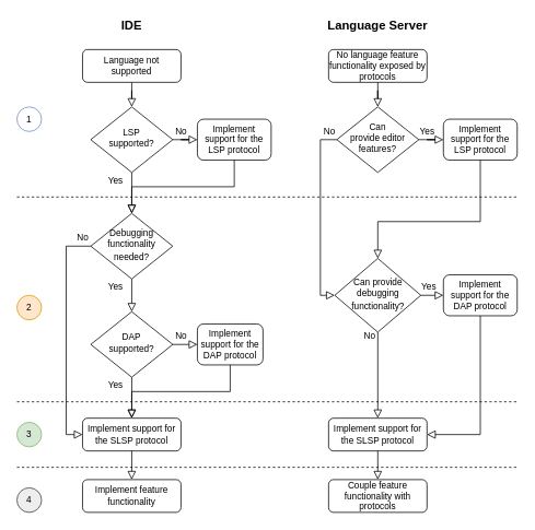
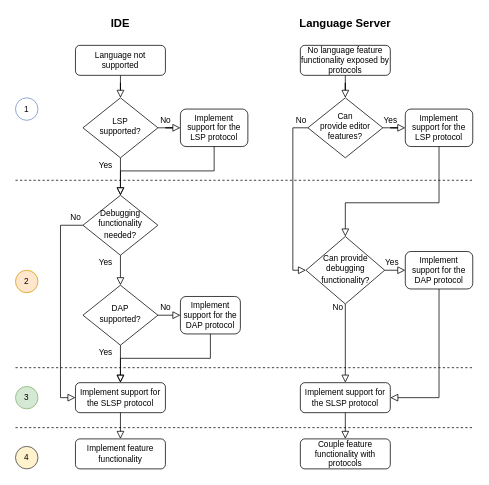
  <mxCell id="0" />
  <mxCell id="1" parent="0" />
  <mxCell id="2" value="" style="rounded=0;html=1;jettySize=auto;orthogonalLoop=1;fontSize=11;endArrow=block;endFill=0;endSize=8;strokeWidth=1;shadow=0;labelBackgroundColor=none;edgeStyle=orthogonalEdgeStyle;" parent="1" source="3" target="6" edge="1"><mxGeometry relative="1" as="geometry" /></mxCell>
  <mxCell id="3" value="&lt;font style=&quot;font-size: 11px&quot;&gt;Language not supported&lt;/font&gt;" style="rounded=1;whiteSpace=wrap;html=1;fontSize=11;glass=0;strokeWidth=1;shadow=0;" parent="1" vertex="1"><mxGeometry x="100" y="60" width="120" height="40" as="geometry" /></mxCell>
  <mxCell id="4" value="Yes" style="rounded=0;html=1;jettySize=auto;orthogonalLoop=1;fontSize=11;endArrow=block;endFill=0;endSize=8;strokeWidth=1;shadow=0;labelBackgroundColor=none;edgeStyle=orthogonalEdgeStyle;exitX=0.5;exitY=1;exitDx=0;exitDy=0;entryX=0.5;entryY=0;entryDx=0;entryDy=0;" parent="1" source="6" target="9" edge="1"><mxGeometry x="-0.6" y="-20" relative="1" as="geometry"><mxPoint as="offset" /><mxPoint x="159" y="210" as="sourcePoint" /><mxPoint x="159" y="260" as="targetPoint" /></mxGeometry></mxCell>
  <mxCell id="5" value="No" style="edgeStyle=orthogonalEdgeStyle;rounded=0;html=1;jettySize=auto;orthogonalLoop=1;fontSize=11;endArrow=block;endFill=0;endSize=8;strokeWidth=1;shadow=0;labelBackgroundColor=none;" parent="1" source="6" target="7" edge="1"><mxGeometry x="0.202" y="10" relative="1" as="geometry"><mxPoint as="offset" /></mxGeometry></mxCell>
  <mxCell id="6" value="&lt;font style=&quot;font-size: 11px&quot;&gt;LSP &lt;br&gt;supported?&lt;/font&gt;" style="rhombus;whiteSpace=wrap;html=1;shadow=0;fontFamily=Helvetica;fontSize=11;align=center;strokeWidth=1;spacing=6;spacingTop=-4;" parent="1" vertex="1"><mxGeometry x="110" y="130" width="100" height="80" as="geometry" /></mxCell>
  <mxCell id="7" value="&lt;font style=&quot;font-size: 11px&quot;&gt;Implement support for the LSP protocol&lt;/font&gt;" style="rounded=1;whiteSpace=wrap;html=1;fontSize=11;glass=0;strokeWidth=1;shadow=0;" parent="1" vertex="1"><mxGeometry x="240" y="145" width="90" height="50" as="geometry" /></mxCell>
  <mxCell id="8" value="Yes" style="edgeStyle=orthogonalEdgeStyle;rounded=0;html=1;jettySize=auto;orthogonalLoop=1;fontSize=11;endArrow=block;endFill=0;endSize=8;strokeWidth=1;shadow=0;labelBackgroundColor=none;entryX=0.5;entryY=0;entryDx=0;entryDy=0;exitX=0.5;exitY=1;exitDx=0;exitDy=0;" parent="1" source="9" target="11" edge="1"><mxGeometry x="-0.5" y="-20" relative="1" as="geometry"><mxPoint as="offset" /><mxPoint x="290" y="340" as="targetPoint" /></mxGeometry></mxCell>
  <mxCell id="9" value="&lt;font style=&quot;font-size: 11px&quot;&gt;Debugging&lt;br&gt;functionality&lt;br&gt;needed?&lt;/font&gt;" style="rhombus;whiteSpace=wrap;html=1;shadow=0;fontFamily=Helvetica;fontSize=12;align=center;strokeWidth=1;spacing=6;spacingTop=-4;" parent="1" vertex="1"><mxGeometry x="110" y="260" width="100" height="80" as="geometry" /></mxCell>
  <mxCell id="10" value="Implement support for the SLSP protocol" style="rounded=1;whiteSpace=wrap;html=1;fontSize=11;glass=0;strokeWidth=1;shadow=0;" parent="1" vertex="1"><mxGeometry x="100" y="510" width="120" height="40" as="geometry" /></mxCell>
  <mxCell id="11" value="&lt;font style=&quot;font-size: 11px&quot;&gt;DAP &lt;br&gt;supported?&lt;/font&gt;" style="rhombus;whiteSpace=wrap;html=1;shadow=0;fontFamily=Helvetica;fontSize=11;align=center;strokeWidth=1;spacing=6;spacingTop=-4;" parent="1" vertex="1"><mxGeometry x="110" y="380" width="100" height="80" as="geometry" /></mxCell>
  <mxCell id="12" value="Implement support for the DAP protocol" style="rounded=1;whiteSpace=wrap;html=1;fontSize=11;glass=0;strokeWidth=1;shadow=0;" parent="1" vertex="1"><mxGeometry x="240" y="395" width="80" height="50" as="geometry" /></mxCell>
  <mxCell id="13" value="" style="rounded=0;html=1;jettySize=auto;orthogonalLoop=1;fontSize=11;endArrow=block;endFill=0;endSize=8;strokeWidth=1;shadow=0;labelBackgroundColor=none;edgeStyle=orthogonalEdgeStyle;exitX=0.5;exitY=1;exitDx=0;exitDy=0;entryX=0.5;entryY=0;entryDx=0;entryDy=0;" parent="1" source="7" target="9" edge="1"><mxGeometry x="-0.074" y="15" relative="1" as="geometry"><mxPoint as="offset" /><mxPoint x="170" y="220" as="sourcePoint" /><mxPoint x="170" y="310" as="targetPoint" /></mxGeometry></mxCell>
  <mxCell id="14" value="No" style="edgeStyle=orthogonalEdgeStyle;rounded=0;html=1;jettySize=auto;orthogonalLoop=1;fontSize=11;endArrow=block;endFill=0;endSize=8;strokeWidth=1;shadow=0;labelBackgroundColor=none;exitX=1;exitY=0.5;exitDx=0;exitDy=0;entryX=0;entryY=0.5;entryDx=0;entryDy=0;" parent="1" source="11" target="12" edge="1"><mxGeometry x="-0.333" y="10" relative="1" as="geometry"><mxPoint as="offset" /><mxPoint x="220" y="180" as="sourcePoint" /><mxPoint x="270" y="180" as="targetPoint" /></mxGeometry></mxCell>
  <mxCell id="15" value="Yes" style="edgeStyle=orthogonalEdgeStyle;rounded=0;html=1;jettySize=auto;orthogonalLoop=1;fontSize=11;endArrow=block;endFill=0;endSize=8;strokeWidth=1;shadow=0;labelBackgroundColor=none;entryX=0.5;entryY=0;entryDx=0;entryDy=0;exitX=0.5;exitY=1;exitDx=0;exitDy=0;" parent="1" source="11" target="10" edge="1"><mxGeometry x="-0.6" y="-20" relative="1" as="geometry"><mxPoint as="offset" /><mxPoint x="170" y="390" as="sourcePoint" /><mxPoint x="170" y="450" as="targetPoint" /></mxGeometry></mxCell>
  <mxCell id="16" value="" style="rounded=0;html=1;jettySize=auto;orthogonalLoop=1;fontSize=11;endArrow=block;endFill=0;endSize=8;strokeWidth=1;shadow=0;labelBackgroundColor=none;edgeStyle=orthogonalEdgeStyle;exitX=0.5;exitY=1;exitDx=0;exitDy=0;entryX=0.5;entryY=0;entryDx=0;entryDy=0;" parent="1" source="12" target="10" edge="1"><mxGeometry x="-0.074" y="15" relative="1" as="geometry"><mxPoint as="offset" /><mxPoint x="330" y="200" as="sourcePoint" /><mxPoint x="170" y="310" as="targetPoint" /></mxGeometry></mxCell>
  <mxCell id="17" value="No" style="edgeStyle=orthogonalEdgeStyle;rounded=0;html=1;jettySize=auto;orthogonalLoop=1;fontSize=11;endArrow=block;endFill=0;endSize=8;strokeWidth=1;shadow=0;labelBackgroundColor=none;exitX=0;exitY=0.5;exitDx=0;exitDy=0;entryX=0;entryY=0.5;entryDx=0;entryDy=0;" parent="1" source="9" target="10" edge="1"><mxGeometry x="-0.929" y="-10" relative="1" as="geometry"><mxPoint as="offset" /><mxPoint x="220" y="460" as="sourcePoint" /><mxPoint x="270" y="460" as="targetPoint" /><Array as="points"><mxPoint x="80" y="300" /><mxPoint x="80" y="530" /></Array></mxGeometry></mxCell>
  <mxCell id="18" value="Implement feature functionality" style="rounded=1;whiteSpace=wrap;html=1;fontSize=11;glass=0;strokeWidth=1;shadow=0;" parent="1" vertex="1"><mxGeometry x="100" y="585" width="120" height="40" as="geometry" /></mxCell>
  <mxCell id="19" value="" style="rounded=0;html=1;jettySize=auto;orthogonalLoop=1;fontSize=11;endArrow=block;endFill=0;endSize=8;strokeWidth=1;shadow=0;labelBackgroundColor=none;edgeStyle=orthogonalEdgeStyle;exitX=0.5;exitY=1;exitDx=0;exitDy=0;entryX=0.5;entryY=0;entryDx=0;entryDy=0;" parent="1" source="10" target="18" edge="1"><mxGeometry relative="1" as="geometry"><mxPoint x="170" y="100" as="sourcePoint" /><mxPoint x="170" y="140" as="targetPoint" /></mxGeometry></mxCell>
  <mxCell id="20" value="" style="endArrow=none;dashed=1;html=1;fontSize=11;" parent="1" edge="1"><mxGeometry width="50" height="50" relative="1" as="geometry"><mxPoint x="20" y="240" as="sourcePoint" /><mxPoint x="630" y="240" as="targetPoint" /></mxGeometry></mxCell>
  <mxCell id="21" value="" style="endArrow=none;dashed=1;html=1;fontSize=11;" parent="1" edge="1"><mxGeometry width="50" height="50" relative="1" as="geometry"><mxPoint x="20" y="490" as="sourcePoint" /><mxPoint x="630" y="490" as="targetPoint" /></mxGeometry></mxCell>
  <mxCell id="22" value="" style="endArrow=none;dashed=1;html=1;fontSize=11;" parent="1" edge="1"><mxGeometry width="50" height="50" relative="1" as="geometry"><mxPoint x="20" y="570" as="sourcePoint" /><mxPoint x="630" y="570" as="targetPoint" /></mxGeometry></mxCell>
  <mxCell id="23" value="1" style="ellipse;whiteSpace=wrap;html=1;aspect=fixed;fontSize=11;labelBackgroundColor=none;labelBorderColor=none;fillColor=#ffffff;strokeColor=#6c8ebf;" parent="1" vertex="1"><mxGeometry x="20" y="130" width="30" height="30" as="geometry" /></mxCell>
  <mxCell id="24" value="2" style="ellipse;whiteSpace=wrap;html=1;aspect=fixed;fontSize=11;fillColor=#ffe6cc;strokeColor=#d79b00;" parent="1" vertex="1"><mxGeometry x="20" y="360" width="30" height="30" as="geometry" /></mxCell>
  <mxCell id="25" value="3" style="ellipse;whiteSpace=wrap;html=1;aspect=fixed;fontSize=11;fillColor=#d5e8d4;strokeColor=#82b366;" parent="1" vertex="1"><mxGeometry x="20" y="515" width="30" height="30" as="geometry" /></mxCell>
- <mxCell id="26" value="4" style="ellipse;whiteSpace=wrap;html=1;aspect=fixed;fontSize=11;fillColor=#eeeeee;strokeColor=#36393d;" parent="1" vertex="1"><mxGeometry x="20" y="595" width="30" height="30" as="geometry" /></mxCell>
+ <mxCell id="26" value="4" style="ellipse;whiteSpace=wrap;html=1;aspect=fixed;fontSize=11;fillColor=#fff2cc;strokeColor=#36393d;" parent="1" vertex="1"><mxGeometry x="20" y="595" width="30" height="30" as="geometry" /></mxCell>
  <mxCell id="27" value="&lt;b&gt;&lt;font style=&quot;font-size: 15px&quot;&gt;IDE&lt;/font&gt;&lt;/b&gt;" style="text;html=1;strokeColor=none;fillColor=none;align=center;verticalAlign=middle;whiteSpace=wrap;rounded=0;" parent="1" vertex="1"><mxGeometry x="140" y="20" width="40" height="20" as="geometry" /></mxCell>
  <mxCell id="28" value="" style="rounded=0;html=1;jettySize=auto;orthogonalLoop=1;fontSize=11;endArrow=block;endFill=0;endSize=8;strokeWidth=1;shadow=0;labelBackgroundColor=none;edgeStyle=orthogonalEdgeStyle;" parent="1" source="29" target="32" edge="1"><mxGeometry relative="1" as="geometry" /></mxCell>
  <mxCell id="29" value="No language feature functionality exposed by protocols" style="rounded=1;whiteSpace=wrap;html=1;fontSize=11;glass=0;strokeWidth=1;shadow=0;" parent="1" vertex="1"><mxGeometry x="400" y="60" width="120" height="40" as="geometry" /></mxCell>
  <mxCell id="30" value="No" style="rounded=0;html=1;jettySize=auto;orthogonalLoop=1;fontSize=11;endArrow=block;endFill=0;endSize=8;strokeWidth=1;shadow=0;labelBackgroundColor=none;edgeStyle=orthogonalEdgeStyle;exitX=0;exitY=0.5;exitDx=0;exitDy=0;entryX=0;entryY=0.5;entryDx=0;entryDy=0;" parent="1" source="32" target="35" edge="1"><mxGeometry x="-0.918" y="-10" relative="1" as="geometry"><mxPoint as="offset" /><mxPoint x="459" y="210" as="sourcePoint" /><mxPoint x="459" y="260" as="targetPoint" /><Array as="points"><mxPoint x="390" y="170" /><mxPoint x="390" y="360" /></Array></mxGeometry></mxCell>
  <mxCell id="31" value="Yes" style="edgeStyle=orthogonalEdgeStyle;rounded=0;html=1;jettySize=auto;orthogonalLoop=1;fontSize=11;endArrow=block;endFill=0;endSize=8;strokeWidth=1;shadow=0;labelBackgroundColor=none;" parent="1" source="32" target="33" edge="1"><mxGeometry x="0.202" y="10" relative="1" as="geometry"><mxPoint as="offset" /></mxGeometry></mxCell>
  <mxCell id="32" value="Can &lt;br&gt;provide editor features?" style="rhombus;whiteSpace=wrap;html=1;shadow=0;fontFamily=Helvetica;fontSize=11;align=center;strokeWidth=1;spacing=6;spacingTop=-4;" parent="1" vertex="1"><mxGeometry x="410" y="130" width="100" height="80" as="geometry" /></mxCell>
  <mxCell id="33" value="&lt;font style=&quot;font-size: 11px&quot;&gt;Implement support for the LSP protocol&lt;/font&gt;" style="rounded=1;whiteSpace=wrap;html=1;fontSize=11;glass=0;strokeWidth=1;shadow=0;" parent="1" vertex="1"><mxGeometry x="540" y="145" width="90" height="50" as="geometry" /></mxCell>
  <mxCell id="34" value="No" style="edgeStyle=orthogonalEdgeStyle;rounded=0;html=1;jettySize=auto;orthogonalLoop=1;fontSize=11;endArrow=block;endFill=0;endSize=8;strokeWidth=1;shadow=0;labelBackgroundColor=none;entryX=0.5;entryY=0;entryDx=0;entryDy=0;exitX=0.5;exitY=1;exitDx=0;exitDy=0;" parent="1" source="35" target="36" edge="1"><mxGeometry x="-0.905" y="-10" relative="1" as="geometry"><mxPoint as="offset" /><mxPoint x="460" y="380" as="targetPoint" /></mxGeometry></mxCell>
  <mxCell id="35" value="&lt;span style=&quot;font-size: 11px&quot;&gt;Can provide debugging functionality?&lt;/span&gt;" style="rhombus;whiteSpace=wrap;html=1;shadow=0;fontFamily=Helvetica;fontSize=12;align=center;strokeWidth=1;spacing=6;spacingTop=-4;" parent="1" vertex="1"><mxGeometry x="407.5" y="315" width="105" height="90" as="geometry" /></mxCell>
  <mxCell id="36" value="Implement support for the SLSP protocol" style="rounded=1;whiteSpace=wrap;html=1;fontSize=11;glass=0;strokeWidth=1;shadow=0;" parent="1" vertex="1"><mxGeometry x="400" y="510" width="120" height="40" as="geometry" /></mxCell>
  <mxCell id="37" value="Implement support for the DAP protocol" style="rounded=1;whiteSpace=wrap;html=1;fontSize=11;glass=0;strokeWidth=1;shadow=0;" parent="1" vertex="1"><mxGeometry x="540" y="335" width="90" height="50" as="geometry" /></mxCell>
  <mxCell id="38" value="" style="rounded=0;html=1;jettySize=auto;orthogonalLoop=1;fontSize=11;endArrow=block;endFill=0;endSize=8;strokeWidth=1;shadow=0;labelBackgroundColor=none;edgeStyle=orthogonalEdgeStyle;exitX=0.5;exitY=1;exitDx=0;exitDy=0;entryX=0.5;entryY=0;entryDx=0;entryDy=0;" parent="1" source="33" target="35" edge="1"><mxGeometry x="-0.074" y="15" relative="1" as="geometry"><mxPoint as="offset" /><mxPoint x="470" y="220" as="sourcePoint" /><mxPoint x="470" y="310" as="targetPoint" /><Array as="points"><mxPoint x="585" y="270" /><mxPoint x="460" y="270" /></Array></mxGeometry></mxCell>
  <mxCell id="39" value="Yes" style="edgeStyle=orthogonalEdgeStyle;rounded=0;html=1;jettySize=auto;orthogonalLoop=1;fontSize=11;endArrow=block;endFill=0;endSize=8;strokeWidth=1;shadow=0;labelBackgroundColor=none;exitX=1;exitY=0.5;exitDx=0;exitDy=0;entryX=0;entryY=0.5;entryDx=0;entryDy=0;" parent="1" source="35" target="37" edge="1"><mxGeometry x="-0.333" y="10" relative="1" as="geometry"><mxPoint as="offset" /><mxPoint x="520" y="180" as="sourcePoint" /><mxPoint x="570" y="180" as="targetPoint" /></mxGeometry></mxCell>
  <mxCell id="40" value="" style="rounded=0;html=1;jettySize=auto;orthogonalLoop=1;fontSize=11;endArrow=block;endFill=0;endSize=8;strokeWidth=1;shadow=0;labelBackgroundColor=none;edgeStyle=orthogonalEdgeStyle;exitX=0.5;exitY=1;exitDx=0;exitDy=0;entryX=1;entryY=0.5;entryDx=0;entryDy=0;" parent="1" source="37" target="36" edge="1"><mxGeometry x="-0.074" y="15" relative="1" as="geometry"><mxPoint as="offset" /><mxPoint x="630" y="200" as="sourcePoint" /><mxPoint x="460" y="380" as="targetPoint" /></mxGeometry></mxCell>
  <mxCell id="41" value="Couple feature functionality with protocols" style="rounded=1;whiteSpace=wrap;html=1;fontSize=11;glass=0;strokeWidth=1;shadow=0;" parent="1" vertex="1"><mxGeometry x="400" y="585" width="120" height="40" as="geometry" /></mxCell>
  <mxCell id="42" value="" style="rounded=0;html=1;jettySize=auto;orthogonalLoop=1;fontSize=11;endArrow=block;endFill=0;endSize=8;strokeWidth=1;shadow=0;labelBackgroundColor=none;edgeStyle=orthogonalEdgeStyle;exitX=0.5;exitY=1;exitDx=0;exitDy=0;entryX=0.5;entryY=0;entryDx=0;entryDy=0;" parent="1" source="36" target="41" edge="1"><mxGeometry relative="1" as="geometry"><mxPoint x="470" y="100" as="sourcePoint" /><mxPoint x="470" y="140" as="targetPoint" /></mxGeometry></mxCell>
  <mxCell id="43" value="&lt;b&gt;&lt;font style=&quot;font-size: 15px&quot;&gt;Language Server&lt;/font&gt;&lt;/b&gt;" style="text;html=1;strokeColor=none;fillColor=none;align=center;verticalAlign=middle;whiteSpace=wrap;rounded=0;" parent="1" vertex="1"><mxGeometry x="380" y="20" width="160" height="20" as="geometry" /></mxCell>
